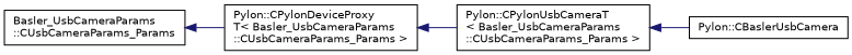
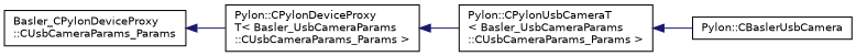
  digraph {
    rankdir=LR
    node [color=black fillcolor=white fontname=Helvetica fontsize=10 shape=record style=filled]
    edge [color=midnightblue dir=back fontname=Helvetica fontsize=10 labelfontname=Helvetica labelfontsize=10 style=solid]
-   n1 [height=0.2 label="Basler_UsbCameraParams\l::CUsbCameraParams_Params" width=0.4]
+   n1 [height=0.2 label="Basler_CPylonDeviceProxy\l::CUsbCameraParams_Params" width=0.4]
    n2 [height=0.2 label="Pylon::CPylonDeviceProxy\lT\< Basler_UsbCameraParams\l::CUsbCameraParams_Params \>" width=0.4]
    n3 [height=0.2 label="Pylon::CPylonUsbCameraT\l\< Basler_UsbCameraParams\l::CUsbCameraParams_Params \>" width=0.4]
    n4 [height=0.2 label="Pylon::CBaslerUsbCamera" width=0.4]
    n1 -> n2
    n2 -> n3
    n3 -> n4
  }
